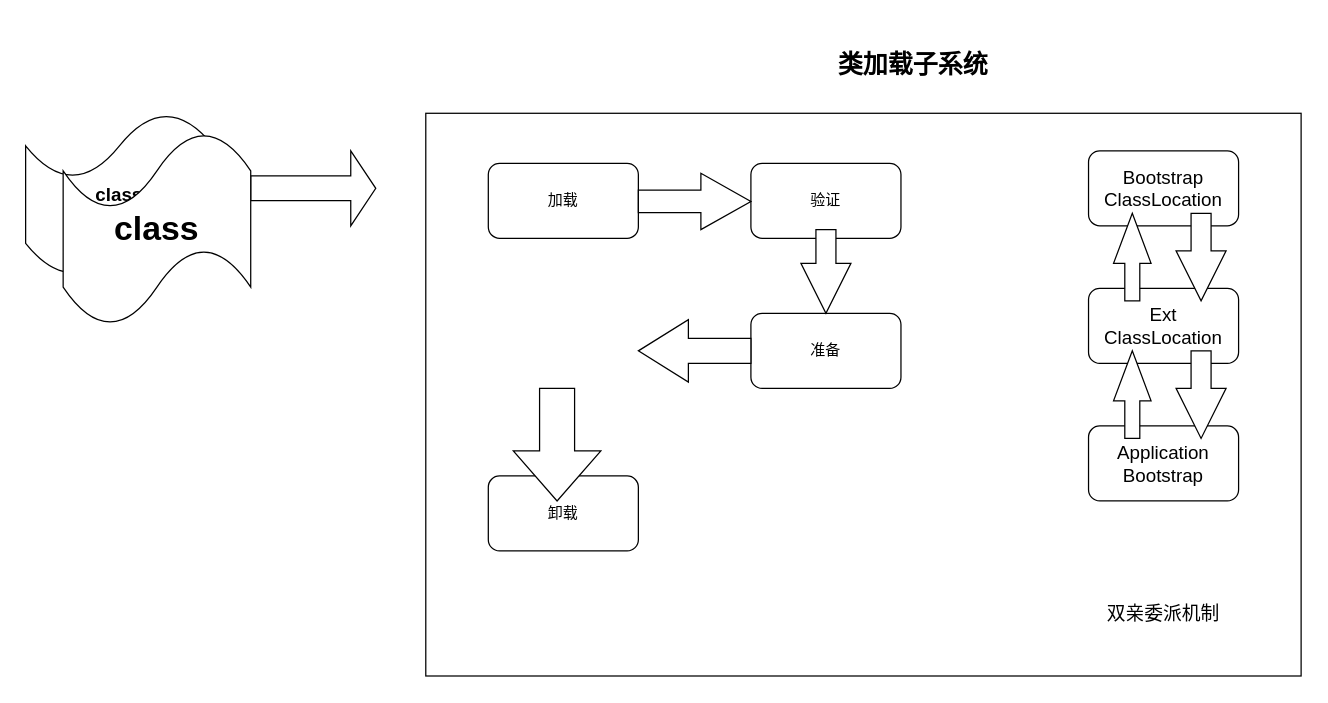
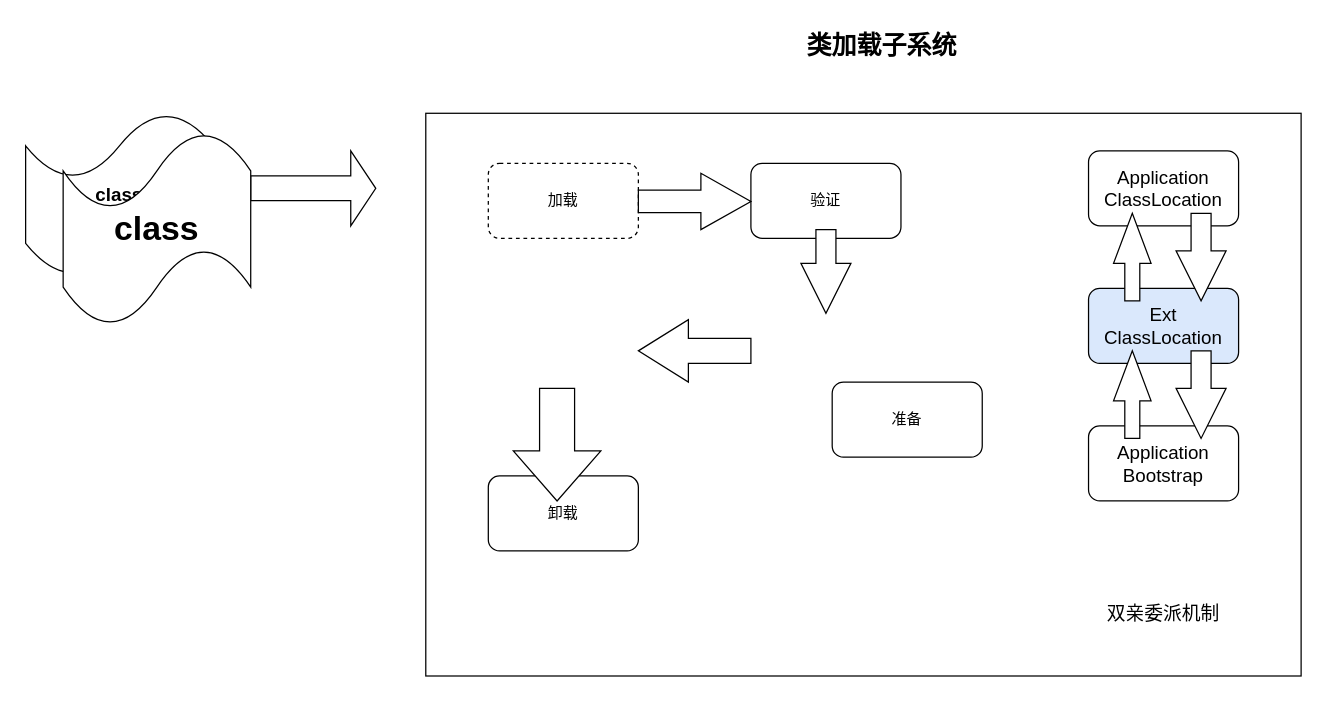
  <mxCell id="0" />
  <mxCell id="1" parent="0" />
  <mxCell id="2" value="" style="html=1;shadow=0;dashed=0;align=center;verticalAlign=middle;shape=mxgraph.arrows2.arrow;dy=0.67;dx=20;notch=0;" vertex="1" parent="1"><mxGeometry x="200" y="120" width="100" height="60" as="geometry" /></mxCell>
  <mxCell id="3" value="class" style="shape=tape;whiteSpace=wrap;html=1;fontStyle=1;fontSize=15;" vertex="1" parent="1"><mxGeometry x="20" y="90" width="150" height="130" as="geometry" /></mxCell>
  <mxCell id="4" value="&lt;font style=&quot;font-size: 27px&quot;&gt;class&lt;/font&gt;" style="shape=tape;whiteSpace=wrap;html=1;fontStyle=1;fontSize=15;" vertex="1" parent="1"><mxGeometry x="50" y="105" width="150" height="155" as="geometry" /></mxCell>
  <mxCell id="5" value="" style="rounded=0;whiteSpace=wrap;html=1;" vertex="1" parent="1"><mxGeometry x="470" y="320" width="120" height="60" as="geometry" /></mxCell>
  <mxCell id="6" value="" style="rounded=0;whiteSpace=wrap;html=1;" vertex="1" parent="1"><mxGeometry x="340" y="90" width="700" height="450" as="geometry" /></mxCell>
- <mxCell id="7" value="加载" style="rounded=1;whiteSpace=wrap;html=1;" vertex="1" parent="1"><mxGeometry x="390" y="130" width="120" height="60" as="geometry" /></mxCell>
+ <mxCell id="7" value="加载" style="rounded=1;whiteSpace=wrap;html=1;dashed=1;" vertex="1" parent="1"><mxGeometry x="390" y="130" width="120" height="60" as="geometry" /></mxCell>
  <mxCell id="8" value="验证" style="rounded=1;whiteSpace=wrap;html=1;" vertex="1" parent="1"><mxGeometry x="600" y="130" width="120" height="60" as="geometry" /></mxCell>
  <mxCell id="9" value="" style="html=1;shadow=0;dashed=0;align=center;verticalAlign=middle;shape=mxgraph.arrows2.arrow;dy=0.6;dx=40;notch=0;" vertex="1" parent="1"><mxGeometry x="510" y="138" width="90" height="45" as="geometry" /></mxCell>
- <mxCell id="10" value="准备" style="rounded=1;whiteSpace=wrap;html=1;" vertex="1" parent="1"><mxGeometry x="600" y="250" width="120" height="60" as="geometry" /></mxCell>
+ <mxCell id="10" value="准备" style="rounded=1;whiteSpace=wrap;html=1;" vertex="1" parent="1"><mxGeometry x="665" y="305" width="120" height="60" as="geometry" /></mxCell>
  <mxCell id="11" value="" style="html=1;shadow=0;dashed=0;align=center;verticalAlign=middle;shape=mxgraph.arrows2.arrow;dy=0.6;dx=40;direction=south;notch=0;" vertex="1" parent="1"><mxGeometry x="640" y="183" width="40" height="67" as="geometry" /></mxCell>
  <mxCell id="12" value="" style="html=1;shadow=0;dashed=0;align=center;verticalAlign=middle;shape=mxgraph.arrows2.arrow;dy=0.6;dx=40;flipH=1;notch=0;" vertex="1" parent="1"><mxGeometry x="510" y="255" width="90" height="50" as="geometry" /></mxCell>
  <mxCell id="13" value="卸载" style="rounded=1;whiteSpace=wrap;html=1;" vertex="1" parent="1"><mxGeometry x="390" y="380" width="120" height="60" as="geometry" /></mxCell>
  <mxCell id="14" value="" style="html=1;shadow=0;dashed=0;align=center;verticalAlign=middle;shape=mxgraph.arrows2.arrow;dy=0.6;dx=40;direction=south;notch=0;" vertex="1" parent="1"><mxGeometry x="410" y="310" width="70" height="90" as="geometry" /></mxCell>
- <mxCell id="15" value="类加载子系统" style="text;html=1;strokeColor=none;fillColor=none;align=center;verticalAlign=middle;whiteSpace=wrap;rounded=0;fontSize=20;fontStyle=1" vertex="1" parent="1"><mxGeometry x="635" y="35" width="190" height="30" as="geometry" /></mxCell>
- <mxCell id="16" value="Bootstrap&lt;br&gt;ClassLocation" style="rounded=1;whiteSpace=wrap;html=1;fontSize=15;" vertex="1" parent="1"><mxGeometry x="870" y="120" width="120" height="60" as="geometry" /></mxCell>
- <mxCell id="17" value="Ext&lt;br&gt;ClassLocation" style="rounded=1;whiteSpace=wrap;html=1;fontSize=15;" vertex="1" parent="1"><mxGeometry x="870" y="230" width="120" height="60" as="geometry" /></mxCell>
+ <mxCell id="15" value="类加载子系统" style="text;html=1;strokeColor=none;fillColor=none;align=center;verticalAlign=middle;whiteSpace=wrap;rounded=0;fontSize=20;fontStyle=1" vertex="1" parent="1"><mxGeometry x="610" y="20" width="190" height="30" as="geometry" /></mxCell>
+ <mxCell id="16" value="Application&lt;br&gt;ClassLocation" style="rounded=1;whiteSpace=wrap;html=1;fontSize=15;" vertex="1" parent="1"><mxGeometry x="870" y="120" width="120" height="60" as="geometry" /></mxCell>
+ <mxCell id="17" value="Ext&lt;br&gt;ClassLocation" style="rounded=1;whiteSpace=wrap;html=1;fontSize=15;fillColor=#dae8fc;" vertex="1" parent="1"><mxGeometry x="870" y="230" width="120" height="60" as="geometry" /></mxCell>
  <mxCell id="18" value="Application&lt;br&gt;Bootstrap" style="rounded=1;whiteSpace=wrap;html=1;fontSize=15;" vertex="1" parent="1"><mxGeometry x="870" y="340" width="120" height="60" as="geometry" /></mxCell>
  <mxCell id="19" value="" style="html=1;shadow=0;dashed=0;align=center;verticalAlign=middle;shape=mxgraph.arrows2.arrow;dy=0.6;dx=40;direction=north;notch=0;fontSize=15;" vertex="1" parent="1"><mxGeometry x="890" y="170" width="30" height="70" as="geometry" /></mxCell>
  <mxCell id="20" value="" style="html=1;shadow=0;dashed=0;align=center;verticalAlign=middle;shape=mxgraph.arrows2.arrow;dy=0.6;dx=40;direction=north;notch=0;fontSize=15;" vertex="1" parent="1"><mxGeometry x="890" y="280" width="30" height="70" as="geometry" /></mxCell>
  <mxCell id="21" value="" style="html=1;shadow=0;dashed=0;align=center;verticalAlign=middle;shape=mxgraph.arrows2.arrow;dy=0.6;dx=40;direction=south;notch=0;fontSize=15;" vertex="1" parent="1"><mxGeometry x="940" y="170" width="40" height="70" as="geometry" /></mxCell>
  <mxCell id="22" value="" style="html=1;shadow=0;dashed=0;align=center;verticalAlign=middle;shape=mxgraph.arrows2.arrow;dy=0.6;dx=40;direction=south;notch=0;fontSize=15;" vertex="1" parent="1"><mxGeometry x="940" y="280" width="40" height="70" as="geometry" /></mxCell>
  <mxCell id="23" value="双亲委派机制" style="text;html=1;strokeColor=none;fillColor=none;align=center;verticalAlign=middle;whiteSpace=wrap;rounded=0;fontSize=15;" vertex="1" parent="1"><mxGeometry x="850" y="480" width="160" height="20" as="geometry" /></mxCell>
